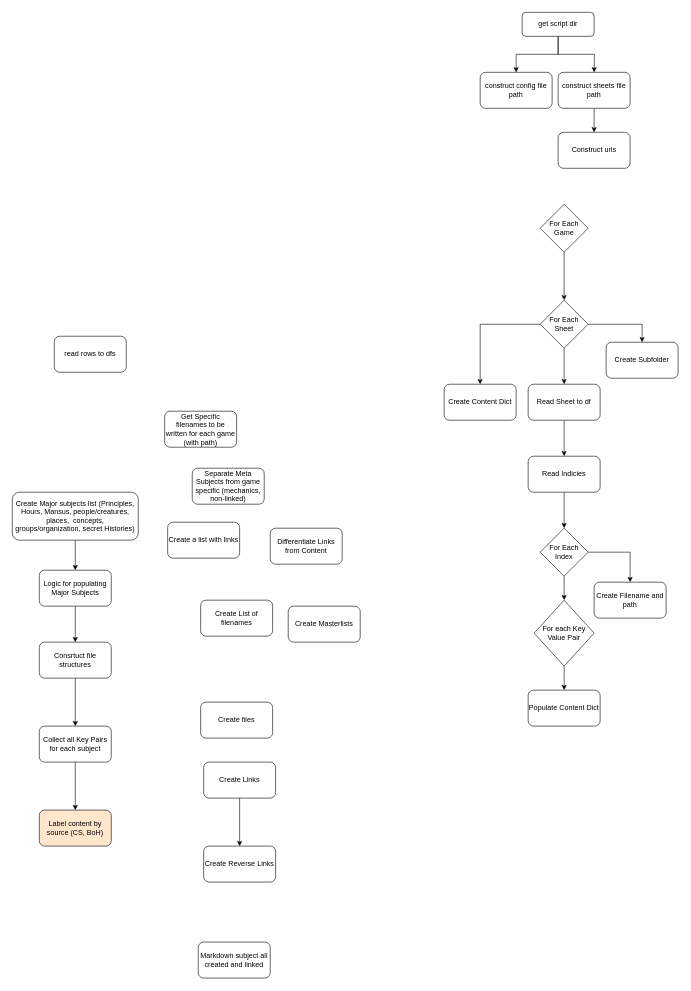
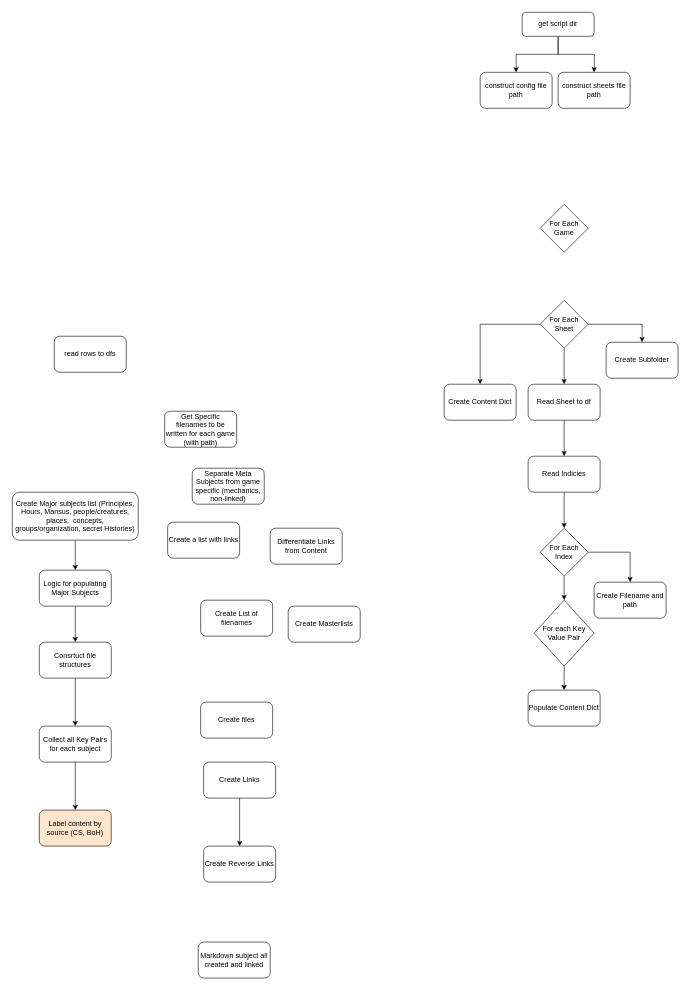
  <mxCell id="0" />
  <mxCell id="1" parent="0" />
  <mxCell id="2" value="" style="edgeStyle=orthogonalEdgeStyle;rounded=0;orthogonalLoop=1;jettySize=auto;html=1;" edge="1" parent="1" source="4" target="5"><mxGeometry relative="1" as="geometry" /></mxCell>
  <mxCell id="3" style="edgeStyle=orthogonalEdgeStyle;rounded=0;orthogonalLoop=1;jettySize=auto;html=1;" edge="1" parent="1" source="4"><mxGeometry relative="1" as="geometry"><mxPoint x="990" y="120" as="targetPoint" /></mxGeometry></mxCell>
  <mxCell id="4" value="get script dir" style="rounded=1;whiteSpace=wrap;html=1;fontSize=12;glass=0;strokeWidth=1;shadow=0;" parent="1" vertex="1"><mxGeometry x="870" y="20" width="120" height="40" as="geometry" /></mxCell>
  <mxCell id="5" value="construct config file path" style="whiteSpace=wrap;html=1;rounded=1;glass=0;strokeWidth=1;shadow=0;" vertex="1" parent="1"><mxGeometry x="800" y="120" width="120" height="60" as="geometry" /></mxCell>
- <mxCell id="6" value="" style="edgeStyle=orthogonalEdgeStyle;rounded=0;orthogonalLoop=1;jettySize=auto;html=1;" edge="1" parent="1" source="7" target="24"><mxGeometry relative="1" as="geometry" /></mxCell>
  <mxCell id="7" value="construct sheets file path" style="whiteSpace=wrap;html=1;rounded=1;glass=0;strokeWidth=1;shadow=0;" vertex="1" parent="1"><mxGeometry x="930" y="120" width="120" height="60" as="geometry" /></mxCell>
  <mxCell id="8" value="Markdown subject all created and linked" style="rounded=1;whiteSpace=wrap;html=1;" vertex="1" parent="1"><mxGeometry x="330" y="1570" width="120" height="60" as="geometry" /></mxCell>
  <mxCell id="9" value="" style="edgeStyle=orthogonalEdgeStyle;rounded=0;orthogonalLoop=1;jettySize=auto;html=1;" edge="1" parent="1" source="10" target="16"><mxGeometry relative="1" as="geometry" /></mxCell>
  <mxCell id="10" value="Create Links" style="rounded=1;whiteSpace=wrap;html=1;" vertex="1" parent="1"><mxGeometry x="339" y="1270" width="120" height="60" as="geometry" /></mxCell>
  <mxCell id="11" value="Create files" style="rounded=1;whiteSpace=wrap;html=1;" vertex="1" parent="1"><mxGeometry x="334" y="1170" width="120" height="60" as="geometry" /></mxCell>
  <mxCell id="12" value="Create List of filenames" style="rounded=1;whiteSpace=wrap;html=1;" vertex="1" parent="1"><mxGeometry x="334" y="1000" width="120" height="60" as="geometry" /></mxCell>
  <mxCell id="13" value="" style="edgeStyle=orthogonalEdgeStyle;rounded=0;orthogonalLoop=1;jettySize=auto;html=1;entryX=0.5;entryY=0;entryDx=0;entryDy=0;" edge="1" parent="1" source="14" target="27"><mxGeometry relative="1" as="geometry" /></mxCell>
  <mxCell id="14" value="Create Major subjects list (Principles, Hours, Mansus, people/creatures, places,&amp;nbsp; concepts, groups/organization, secret Histories&lt;span style=&quot;background-color: transparent; color: light-dark(rgb(0, 0, 0), rgb(255, 255, 255));&quot;&gt;)&lt;/span&gt;" style="rounded=1;whiteSpace=wrap;html=1;" vertex="1" parent="1"><mxGeometry x="20" y="820" width="210" height="80" as="geometry" /></mxCell>
  <mxCell id="15" value="Create Masterlists" style="rounded=1;whiteSpace=wrap;html=1;" vertex="1" parent="1"><mxGeometry x="480" y="1010" width="120" height="60" as="geometry" /></mxCell>
  <mxCell id="16" value="Create Reverse Links" style="whiteSpace=wrap;html=1;rounded=1;" vertex="1" parent="1"><mxGeometry x="339" y="1410" width="120" height="60" as="geometry" /></mxCell>
  <mxCell id="17" value="" style="edgeStyle=orthogonalEdgeStyle;rounded=0;orthogonalLoop=1;jettySize=auto;html=1;" edge="1" parent="1" source="18" target="22"><mxGeometry relative="1" as="geometry" /></mxCell>
  <mxCell id="18" value="Consrtuct file structures" style="whiteSpace=wrap;html=1;rounded=1;" vertex="1" parent="1"><mxGeometry x="65" y="1070" width="120" height="60" as="geometry" /></mxCell>
  <mxCell id="19" value="Differentiate Links from Content" style="rounded=1;whiteSpace=wrap;html=1;" vertex="1" parent="1"><mxGeometry x="450" y="880" width="120" height="60" as="geometry" /></mxCell>
  <mxCell id="20" value="Create a list with links" style="rounded=1;whiteSpace=wrap;html=1;" vertex="1" parent="1"><mxGeometry x="279" y="870" width="120" height="60" as="geometry" /></mxCell>
  <mxCell id="21" value="" style="edgeStyle=orthogonalEdgeStyle;rounded=0;orthogonalLoop=1;jettySize=auto;html=1;" edge="1" parent="1" source="22" target="23"><mxGeometry relative="1" as="geometry" /></mxCell>
  <mxCell id="22" value="Collect all Key Pairs for each subject" style="whiteSpace=wrap;html=1;rounded=1;" vertex="1" parent="1"><mxGeometry x="65" y="1210" width="120" height="60" as="geometry" /></mxCell>
  <mxCell id="23" value="Label content by source (CS, BoH)" style="whiteSpace=wrap;html=1;rounded=1;fillColor=#ffe6cc;" vertex="1" parent="1"><mxGeometry x="65" y="1350" width="120" height="60" as="geometry" /></mxCell>
- <mxCell id="24" value="Construct urls" style="whiteSpace=wrap;html=1;rounded=1;glass=0;strokeWidth=1;shadow=0;" vertex="1" parent="1"><mxGeometry x="930" y="220" width="120" height="60" as="geometry" /></mxCell>
  <mxCell id="25" value="read rows to dfs" style="whiteSpace=wrap;html=1;rounded=1;glass=0;strokeWidth=1;shadow=0;" vertex="1" parent="1"><mxGeometry x="90" y="560" width="120" height="60" as="geometry" /></mxCell>
  <mxCell id="26" style="edgeStyle=orthogonalEdgeStyle;rounded=0;orthogonalLoop=1;jettySize=auto;html=1;entryX=0.5;entryY=0;entryDx=0;entryDy=0;" edge="1" parent="1" source="27" target="18"><mxGeometry relative="1" as="geometry" /></mxCell>
  <mxCell id="27" value="Logic for populating Major Subjects" style="whiteSpace=wrap;html=1;rounded=1;" vertex="1" parent="1"><mxGeometry x="65" y="950" width="120" height="60" as="geometry" /></mxCell>
  <mxCell id="28" value="Separate Meta Subjects from game specific (mechanics, non-linked)" style="rounded=1;whiteSpace=wrap;html=1;" vertex="1" parent="1"><mxGeometry x="320" y="780" width="120" height="60" as="geometry" /></mxCell>
  <mxCell id="29" value="Get Specific filenames to be written for each game (with path)" style="whiteSpace=wrap;html=1;rounded=1;glass=0;strokeWidth=1;shadow=0;" vertex="1" parent="1"><mxGeometry x="274" y="685" width="120" height="60" as="geometry" /></mxCell>
  <mxCell id="30" value="Create Subfolder" style="rounded=1;whiteSpace=wrap;html=1;" vertex="1" parent="1"><mxGeometry x="1010" y="570" width="120" height="60" as="geometry" /></mxCell>
  <mxCell id="31" value="" style="edgeStyle=orthogonalEdgeStyle;rounded=0;orthogonalLoop=1;jettySize=auto;html=1;" edge="1" parent="1" source="32" target="34"><mxGeometry relative="1" as="geometry" /></mxCell>
  <mxCell id="32" value="Read Sheet to df" style="rounded=1;whiteSpace=wrap;html=1;" vertex="1" parent="1"><mxGeometry x="880" y="640" width="120" height="60" as="geometry" /></mxCell>
  <mxCell id="33" value="" style="edgeStyle=orthogonalEdgeStyle;rounded=0;orthogonalLoop=1;jettySize=auto;html=1;" edge="1" parent="1" source="34" target="43"><mxGeometry relative="1" as="geometry" /></mxCell>
  <mxCell id="34" value="Read Indicies" style="rounded=1;whiteSpace=wrap;html=1;" vertex="1" parent="1"><mxGeometry x="880" y="760" width="120" height="60" as="geometry" /></mxCell>
- <mxCell id="35" value="" style="edgeStyle=orthogonalEdgeStyle;rounded=0;orthogonalLoop=1;jettySize=auto;html=1;" edge="1" parent="1" source="36" target="40"><mxGeometry relative="1" as="geometry" /></mxCell>
  <mxCell id="36" value="For Each Game" style="rhombus;whiteSpace=wrap;html=1;" vertex="1" parent="1"><mxGeometry x="900" y="340" width="80" height="80" as="geometry" /></mxCell>
  <mxCell id="37" style="edgeStyle=orthogonalEdgeStyle;rounded=0;orthogonalLoop=1;jettySize=auto;html=1;entryX=0.5;entryY=0;entryDx=0;entryDy=0;" edge="1" parent="1" source="40" target="30"><mxGeometry relative="1" as="geometry" /></mxCell>
  <mxCell id="38" value="" style="edgeStyle=orthogonalEdgeStyle;rounded=0;orthogonalLoop=1;jettySize=auto;html=1;" edge="1" parent="1" source="40" target="32"><mxGeometry relative="1" as="geometry" /></mxCell>
  <mxCell id="39" style="edgeStyle=orthogonalEdgeStyle;rounded=0;orthogonalLoop=1;jettySize=auto;html=1;" edge="1" parent="1" source="40" target="48"><mxGeometry relative="1" as="geometry"><mxPoint x="800" y="540" as="targetPoint" /></mxGeometry></mxCell>
  <mxCell id="40" value="For Each Sheet" style="rhombus;whiteSpace=wrap;html=1;" vertex="1" parent="1"><mxGeometry x="900" y="500" width="80" height="80" as="geometry" /></mxCell>
  <mxCell id="41" value="" style="edgeStyle=orthogonalEdgeStyle;rounded=0;orthogonalLoop=1;jettySize=auto;html=1;" edge="1" parent="1" source="43" target="44"><mxGeometry relative="1" as="geometry" /></mxCell>
  <mxCell id="42" value="" style="edgeStyle=orthogonalEdgeStyle;rounded=0;orthogonalLoop=1;jettySize=auto;html=1;" edge="1" parent="1" source="43" target="46"><mxGeometry relative="1" as="geometry" /></mxCell>
  <mxCell id="43" value="For Each Index" style="rhombus;whiteSpace=wrap;html=1;" vertex="1" parent="1"><mxGeometry x="900" y="880" width="80" height="80" as="geometry" /></mxCell>
  <mxCell id="44" value="Create Filename and path" style="rounded=1;whiteSpace=wrap;html=1;" vertex="1" parent="1"><mxGeometry x="990" y="970" width="120" height="60" as="geometry" /></mxCell>
  <mxCell id="45" value="" style="edgeStyle=orthogonalEdgeStyle;rounded=0;orthogonalLoop=1;jettySize=auto;html=1;" edge="1" parent="1" source="46" target="47"><mxGeometry relative="1" as="geometry" /></mxCell>
  <mxCell id="46" value="For each Key Value Pair" style="rhombus;whiteSpace=wrap;html=1;" vertex="1" parent="1"><mxGeometry x="890" y="1000" width="100" height="110" as="geometry" /></mxCell>
  <mxCell id="47" value="Populate Content Dict" style="rounded=1;whiteSpace=wrap;html=1;" vertex="1" parent="1"><mxGeometry x="880" y="1150" width="120" height="60" as="geometry" /></mxCell>
  <mxCell id="48" value="Create Content Dict" style="rounded=1;whiteSpace=wrap;html=1;" vertex="1" parent="1"><mxGeometry x="740" y="640" width="120" height="60" as="geometry" /></mxCell>
